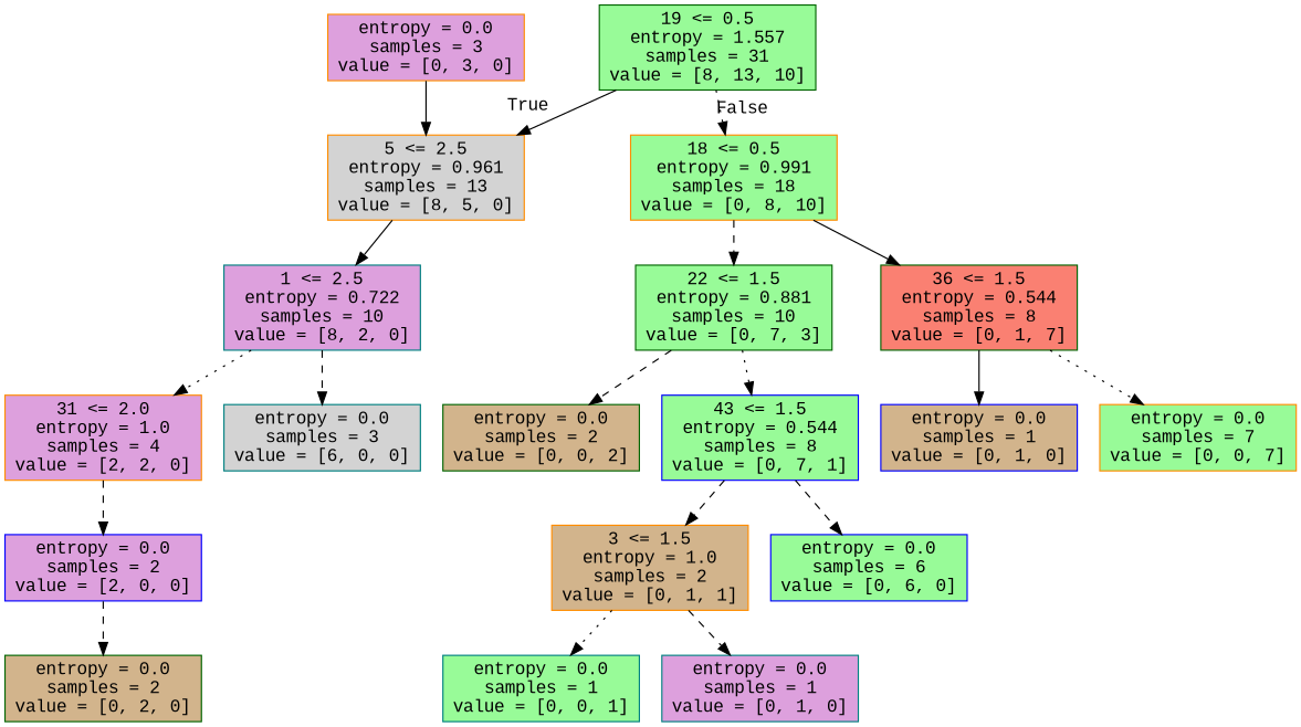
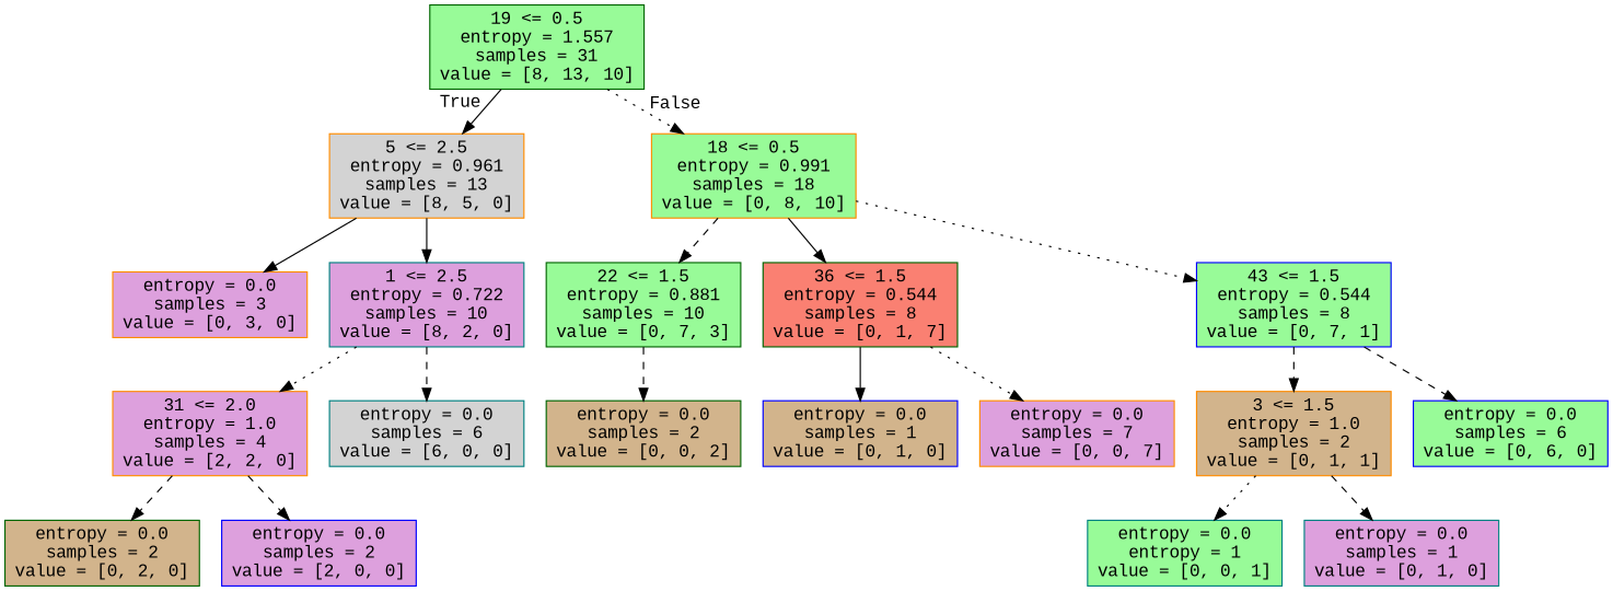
  digraph {
    fontname="Liberation Mono"
    node [color=darkorange fillcolor=palegreen fontname="Liberation Mono" shape=box style=filled]
    edge [fontname="Liberation Mono" style=dashed]
    n1 [color=darkgreen label="19 <= 0.5\nentropy = 1.557\nsamples = 31\nvalue = [8, 13, 10]"]
    n2 [fillcolor=lightgrey label="5 <= 2.5\nentropy = 0.961\nsamples = 13\nvalue = [8, 5, 0]"]
    n3 [label="18 <= 0.5\nentropy = 0.991\nsamples = 18\nvalue = [0, 8, 10]"]
    n4 [fillcolor=plum label="entropy = 0.0\nsamples = 3\nvalue = [0, 3, 0]"]
    n5 [color=teal fillcolor=plum label="1 <= 2.5\nentropy = 0.722\nsamples = 10\nvalue = [8, 2, 0]"]
    n6 [color=darkgreen label="22 <= 1.5\nentropy = 0.881\nsamples = 10\nvalue = [0, 7, 3]"]
    n7 [color=darkgreen fillcolor=salmon label="36 <= 1.5\nentropy = 0.544\nsamples = 8\nvalue = [0, 1, 7]"]
    n8 [fillcolor=plum label="31 <= 2.0\nentropy = 1.0\nsamples = 4\nvalue = [2, 2, 0]"]
-   n9 [color=teal fillcolor=lightgrey label="entropy = 0.0\nsamples = 3\nvalue = [6, 0, 0]"]
+   n9 [color=teal fillcolor=lightgrey label="entropy = 0.0\nsamples = 6\nvalue = [6, 0, 0]"]
    n10 [color=darkgreen fillcolor=tan label="entropy = 0.0\nsamples = 2\nvalue = [0, 2, 0]"]
    n11 [color=blue fillcolor=plum label="entropy = 0.0\nsamples = 2\nvalue = [2, 0, 0]"]
    n12 [color=darkgreen fillcolor=tan label="entropy = 0.0\nsamples = 2\nvalue = [0, 0, 2]"]
    n13 [color=blue label="43 <= 1.5\nentropy = 0.544\nsamples = 8\nvalue = [0, 7, 1]"]
    n14 [color=blue fillcolor=tan label="entropy = 0.0\nsamples = 1\nvalue = [0, 1, 0]"]
-   n15 [label="entropy = 0.0\nsamples = 7\nvalue = [0, 0, 7]"]
+   n15 [fillcolor=plum label="entropy = 0.0\nsamples = 7\nvalue = [0, 0, 7]"]
    n16 [fillcolor=tan label="3 <= 1.5\nentropy = 1.0\nsamples = 2\nvalue = [0, 1, 1]"]
    n17 [color=blue label="entropy = 0.0\nsamples = 6\nvalue = [0, 6, 0]"]
-   n18 [color=teal label="entropy = 0.0\nsamples = 1\nvalue = [0, 0, 1]"]
+   n18 [color=teal label="entropy = 0.0\nentropy = 1\nvalue = [0, 0, 1]"]
    n19 [color=teal fillcolor=plum label="entropy = 0.0\nsamples = 1\nvalue = [0, 1, 0]"]
    n1 -> n2 [headlabel=True labelangle=45 labeldistance=2.5 style=solid]
    n1 -> n3 [headlabel=False labelangle=-45 labeldistance=2.5 style=dotted]
-   n4 -> n2 [style=solid]
+   n2 -> n4 [style=solid]
    n2 -> n5 [style=solid]
    n3 -> n6
    n3 -> n7 [style=solid]
    n5 -> n8 [style=dotted]
    n5 -> n9
    n6 -> n12
-   n6 -> n13 [style=dotted]
+   n3 -> n13 [style=dotted]
    n7 -> n14 [style=solid]
    n7 -> n15 [style=dotted]
-   n11 -> n10
+   n8 -> n10
    n8 -> n11
    n13 -> n16
    n13 -> n17
    n16 -> n18 [style=dotted]
    n16 -> n19
  }
